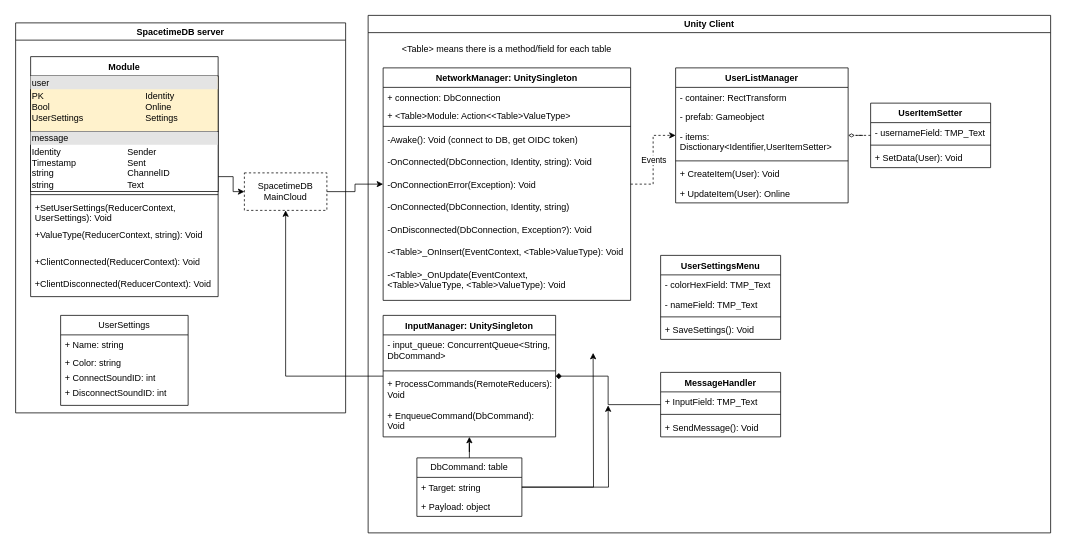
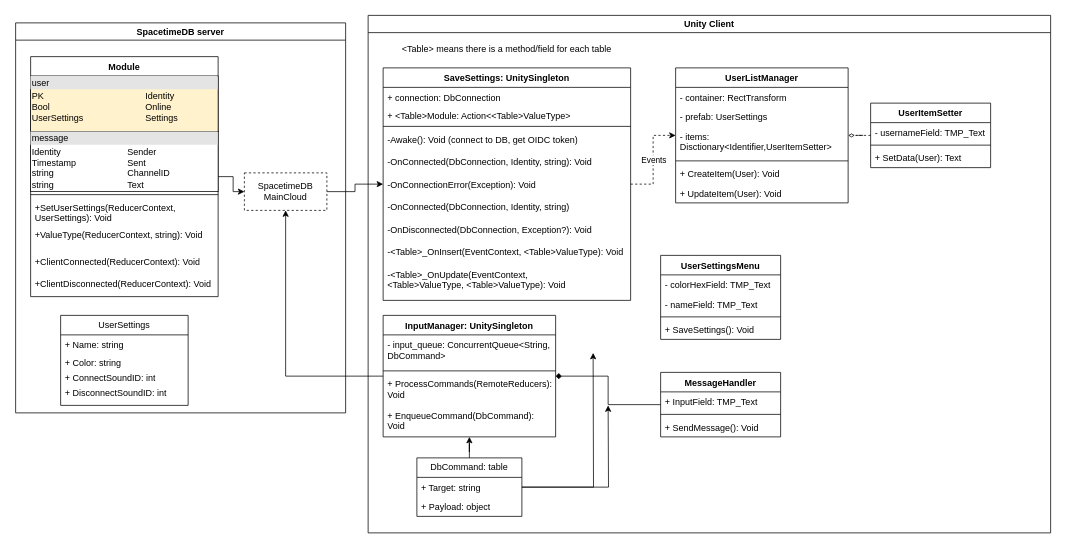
  <mxCell id="0" />
  <mxCell id="1" parent="0" />
  <mxCell id="2" value="Unity Client" style="swimlane;whiteSpace=wrap;html=1;" vertex="1" parent="1"><mxGeometry x="490" y="20" width="910" height="690" as="geometry" /></mxCell>
  <mxCell id="3" style="edgeStyle=orthogonalEdgeStyle;rounded=0;orthogonalLoop=1;jettySize=auto;html=1;dashed=1;" edge="1" parent="2" source="5" target="22"><mxGeometry relative="1" as="geometry" /></mxCell>
  <mxCell id="4" value="Events" style="edgeLabel;html=1;align=center;verticalAlign=middle;resizable=0;points=[];" vertex="1" connectable="0" parent="3"><mxGeometry x="0.014" relative="1" as="geometry"><mxPoint as="offset" /></mxGeometry></mxCell>
- <mxCell id="5" value="NetworkManager: UnitySingleton" style="swimlane;fontStyle=1;align=center;verticalAlign=top;childLayout=stackLayout;horizontal=1;startSize=26;horizontalStack=0;resizeParent=1;resizeParentMax=0;resizeLast=0;collapsible=1;marginBottom=0;whiteSpace=wrap;html=1;" vertex="1" parent="2"><mxGeometry x="20" y="70" width="330" height="310" as="geometry" /></mxCell>
+ <mxCell id="5" value="SaveSettings: UnitySingleton" style="swimlane;fontStyle=1;align=center;verticalAlign=top;childLayout=stackLayout;horizontal=1;startSize=26;horizontalStack=0;resizeParent=1;resizeParentMax=0;resizeLast=0;collapsible=1;marginBottom=0;whiteSpace=wrap;html=1;" vertex="1" parent="2"><mxGeometry x="20" y="70" width="330" height="310" as="geometry" /></mxCell>
  <mxCell id="6" value="+ connection: DbConnection&lt;div&gt;&lt;br&gt;&lt;/div&gt;" style="text;strokeColor=none;fillColor=none;align=left;verticalAlign=top;spacingLeft=4;spacingRight=4;overflow=hidden;rotatable=0;points=[[0,0.5],[1,0.5]];portConstraint=eastwest;whiteSpace=wrap;html=1;" vertex="1" parent="5"><mxGeometry y="26" width="330" height="24" as="geometry" /></mxCell>
  <mxCell id="7" value="+ &amp;lt;Table&amp;gt;Module: Action&amp;lt;&amp;lt;Table&amp;gt;ValueType&amp;gt;&lt;div&gt;&lt;br&gt;&lt;/div&gt;" style="text;strokeColor=none;fillColor=none;align=left;verticalAlign=top;spacingLeft=4;spacingRight=4;overflow=hidden;rotatable=0;points=[[0,0.5],[1,0.5]];portConstraint=eastwest;whiteSpace=wrap;html=1;" vertex="1" parent="5"><mxGeometry y="50" width="330" height="24" as="geometry" /></mxCell>
  <mxCell id="8" value="" style="line;strokeWidth=1;fillColor=none;align=left;verticalAlign=middle;spacingTop=-1;spacingLeft=3;spacingRight=3;rotatable=0;labelPosition=right;points=[];portConstraint=eastwest;strokeColor=inherit;" vertex="1" parent="5"><mxGeometry y="74" width="330" height="8" as="geometry" /></mxCell>
  <mxCell id="9" value="-Awake(): Void (connect to DB, get OIDC token)" style="text;strokeColor=none;fillColor=none;align=left;verticalAlign=top;spacingLeft=4;spacingRight=4;overflow=hidden;rotatable=0;points=[[0,0.5],[1,0.5]];portConstraint=eastwest;whiteSpace=wrap;html=1;" vertex="1" parent="5"><mxGeometry y="82" width="330" height="30" as="geometry" /></mxCell>
  <mxCell id="10" value="-OnConnected(DbConnection, Identity, string): Void" style="text;strokeColor=none;fillColor=none;align=left;verticalAlign=top;spacingLeft=4;spacingRight=4;overflow=hidden;rotatable=0;points=[[0,0.5],[1,0.5]];portConstraint=eastwest;whiteSpace=wrap;html=1;" vertex="1" parent="5"><mxGeometry y="112" width="330" height="30" as="geometry" /></mxCell>
  <mxCell id="11" value="-OnConnectionError(Exception): Void" style="text;strokeColor=none;fillColor=none;align=left;verticalAlign=top;spacingLeft=4;spacingRight=4;overflow=hidden;rotatable=0;points=[[0,0.5],[1,0.5]];portConstraint=eastwest;whiteSpace=wrap;html=1;" vertex="1" parent="5"><mxGeometry y="142" width="330" height="30" as="geometry" /></mxCell>
  <mxCell id="12" value="-OnConnected(DbConnection, Identity, string)" style="text;strokeColor=none;fillColor=none;align=left;verticalAlign=top;spacingLeft=4;spacingRight=4;overflow=hidden;rotatable=0;points=[[0,0.5],[1,0.5]];portConstraint=eastwest;whiteSpace=wrap;html=1;" vertex="1" parent="5"><mxGeometry y="172" width="330" height="30" as="geometry" /></mxCell>
  <mxCell id="13" value="-&lt;span style=&quot;background-color: transparent; color: light-dark(rgb(0, 0, 0), rgb(255, 255, 255));&quot;&gt;OnDisconnected(DbConnection, Exception?): Void&lt;/span&gt;" style="text;strokeColor=none;fillColor=none;align=left;verticalAlign=top;spacingLeft=4;spacingRight=4;overflow=hidden;rotatable=0;points=[[0,0.5],[1,0.5]];portConstraint=eastwest;whiteSpace=wrap;html=1;" vertex="1" parent="5"><mxGeometry y="202" width="330" height="30" as="geometry" /></mxCell>
  <mxCell id="14" value="-&lt;span style=&quot;background-color: transparent; color: light-dark(rgb(0, 0, 0), rgb(255, 255, 255));&quot;&gt;&amp;lt;Table&amp;gt;_OnInsert(EventContext, &amp;lt;Table&amp;gt;ValueType): Void&lt;/span&gt;" style="text;strokeColor=none;fillColor=none;align=left;verticalAlign=top;spacingLeft=4;spacingRight=4;overflow=hidden;rotatable=0;points=[[0,0.5],[1,0.5]];portConstraint=eastwest;whiteSpace=wrap;html=1;" vertex="1" parent="5"><mxGeometry y="232" width="330" height="30" as="geometry" /></mxCell>
  <mxCell id="15" value="-&lt;span style=&quot;background-color: transparent; color: light-dark(rgb(0, 0, 0), rgb(255, 255, 255));&quot;&gt;&amp;lt;Table&amp;gt;_OnUpdate(EventContext, &amp;lt;Table&amp;gt;ValueType,&amp;nbsp;&lt;/span&gt;&amp;lt;Table&amp;gt;ValueType&lt;span style=&quot;background-color: transparent; color: light-dark(rgb(0, 0, 0), rgb(255, 255, 255));&quot;&gt;): Void&lt;/span&gt;" style="text;strokeColor=none;fillColor=none;align=left;verticalAlign=top;spacingLeft=4;spacingRight=4;overflow=hidden;rotatable=0;points=[[0,0.5],[1,0.5]];portConstraint=eastwest;whiteSpace=wrap;html=1;" vertex="1" parent="5"><mxGeometry y="262" width="330" height="48" as="geometry" /></mxCell>
  <mxCell id="16" value="&amp;lt;Table&amp;gt; means there is a method/field for each table" style="text;html=1;align=center;verticalAlign=middle;whiteSpace=wrap;rounded=0;" vertex="1" parent="2"><mxGeometry x="30" y="30" width="310" height="30" as="geometry" /></mxCell>
  <mxCell id="17" value="InputManager: UnitySingleton" style="swimlane;fontStyle=1;align=center;verticalAlign=top;childLayout=stackLayout;horizontal=1;startSize=26;horizontalStack=0;resizeParent=1;resizeParentMax=0;resizeLast=0;collapsible=1;marginBottom=0;whiteSpace=wrap;html=1;" vertex="1" parent="2"><mxGeometry x="20" y="400" width="230" height="162" as="geometry"><mxRectangle x="440" y="250" width="200" height="30" as="alternateBounds" /></mxGeometry></mxCell>
  <mxCell id="18" value="- input_queue: ConcurrentQueue&amp;lt;String, DbCommand&amp;gt;" style="text;strokeColor=none;fillColor=none;align=left;verticalAlign=top;spacingLeft=4;spacingRight=4;overflow=hidden;rotatable=0;points=[[0,0.5],[1,0.5]];portConstraint=eastwest;whiteSpace=wrap;html=1;" vertex="1" parent="17"><mxGeometry y="26" width="230" height="44" as="geometry" /></mxCell>
  <mxCell id="19" value="" style="line;strokeWidth=1;fillColor=none;align=left;verticalAlign=middle;spacingTop=-1;spacingLeft=3;spacingRight=3;rotatable=0;labelPosition=right;points=[];portConstraint=eastwest;strokeColor=inherit;" vertex="1" parent="17"><mxGeometry y="70" width="230" height="8" as="geometry" /></mxCell>
  <mxCell id="20" value="+ ProcessCommands(RemoteReducers): Void" style="text;strokeColor=none;fillColor=none;align=left;verticalAlign=top;spacingLeft=4;spacingRight=4;overflow=hidden;rotatable=0;points=[[0,0.5],[1,0.5]];portConstraint=eastwest;whiteSpace=wrap;html=1;" vertex="1" parent="17"><mxGeometry y="78" width="230" height="42" as="geometry" /></mxCell>
  <mxCell id="21" value="+ EnqueueCommand(DbCommand): Void" style="text;strokeColor=none;fillColor=none;align=left;verticalAlign=top;spacingLeft=4;spacingRight=4;overflow=hidden;rotatable=0;points=[[0,0.5],[1,0.5]];portConstraint=eastwest;whiteSpace=wrap;html=1;" vertex="1" parent="17"><mxGeometry y="120" width="230" height="42" as="geometry" /></mxCell>
  <mxCell id="22" value="UserListManager" style="swimlane;fontStyle=1;align=center;verticalAlign=top;childLayout=stackLayout;horizontal=1;startSize=26;horizontalStack=0;resizeParent=1;resizeParentMax=0;resizeLast=0;collapsible=1;marginBottom=0;whiteSpace=wrap;html=1;" vertex="1" parent="2"><mxGeometry x="410" y="70" width="230" height="180" as="geometry" /></mxCell>
  <mxCell id="23" value="- container: RectTransform" style="text;strokeColor=none;fillColor=none;align=left;verticalAlign=top;spacingLeft=4;spacingRight=4;overflow=hidden;rotatable=0;points=[[0,0.5],[1,0.5]];portConstraint=eastwest;whiteSpace=wrap;html=1;" vertex="1" parent="22"><mxGeometry y="26" width="230" height="26" as="geometry" /></mxCell>
- <mxCell id="24" value="- prefab: Gameobject" style="text;strokeColor=none;fillColor=none;align=left;verticalAlign=top;spacingLeft=4;spacingRight=4;overflow=hidden;rotatable=0;points=[[0,0.5],[1,0.5]];portConstraint=eastwest;whiteSpace=wrap;html=1;" vertex="1" parent="22"><mxGeometry y="52" width="230" height="26" as="geometry" /></mxCell>
+ <mxCell id="24" value="- prefab: UserSettings" style="text;strokeColor=none;fillColor=none;align=left;verticalAlign=top;spacingLeft=4;spacingRight=4;overflow=hidden;rotatable=0;points=[[0,0.5],[1,0.5]];portConstraint=eastwest;whiteSpace=wrap;html=1;" vertex="1" parent="22"><mxGeometry y="52" width="230" height="26" as="geometry" /></mxCell>
  <mxCell id="25" value="- items: Disctionary&amp;lt;Identifier,UserItemSetter&amp;gt;" style="text;strokeColor=none;fillColor=none;align=left;verticalAlign=top;spacingLeft=4;spacingRight=4;overflow=hidden;rotatable=0;points=[[0,0.5],[1,0.5]];portConstraint=eastwest;whiteSpace=wrap;html=1;" vertex="1" parent="22"><mxGeometry y="78" width="230" height="42" as="geometry" /></mxCell>
  <mxCell id="26" value="" style="line;strokeWidth=1;fillColor=none;align=left;verticalAlign=middle;spacingTop=-1;spacingLeft=3;spacingRight=3;rotatable=0;labelPosition=right;points=[];portConstraint=eastwest;strokeColor=inherit;" vertex="1" parent="22"><mxGeometry y="120" width="230" height="8" as="geometry" /></mxCell>
  <mxCell id="27" value="+ CreateItem(User): Void" style="text;strokeColor=none;fillColor=none;align=left;verticalAlign=top;spacingLeft=4;spacingRight=4;overflow=hidden;rotatable=0;points=[[0,0.5],[1,0.5]];portConstraint=eastwest;whiteSpace=wrap;html=1;" vertex="1" parent="22"><mxGeometry y="128" width="230" height="26" as="geometry" /></mxCell>
- <mxCell id="28" value="+ UpdateItem(User): Online" style="text;strokeColor=none;fillColor=none;align=left;verticalAlign=top;spacingLeft=4;spacingRight=4;overflow=hidden;rotatable=0;points=[[0,0.5],[1,0.5]];portConstraint=eastwest;whiteSpace=wrap;html=1;" vertex="1" parent="22"><mxGeometry y="154" width="230" height="26" as="geometry" /></mxCell>
+ <mxCell id="28" value="+ UpdateItem(User): Void" style="text;strokeColor=none;fillColor=none;align=left;verticalAlign=top;spacingLeft=4;spacingRight=4;overflow=hidden;rotatable=0;points=[[0,0.5],[1,0.5]];portConstraint=eastwest;whiteSpace=wrap;html=1;" vertex="1" parent="22"><mxGeometry y="154" width="230" height="26" as="geometry" /></mxCell>
  <mxCell id="29" value="UserSettingsMenu" style="swimlane;fontStyle=1;align=center;verticalAlign=top;childLayout=stackLayout;horizontal=1;startSize=26;horizontalStack=0;resizeParent=1;resizeParentMax=0;resizeLast=0;collapsible=1;marginBottom=0;whiteSpace=wrap;html=1;" vertex="1" parent="2"><mxGeometry x="390" y="320" width="160" height="112" as="geometry" /></mxCell>
  <mxCell id="30" value="- colorHexField: TMP_Text" style="text;strokeColor=none;fillColor=none;align=left;verticalAlign=top;spacingLeft=4;spacingRight=4;overflow=hidden;rotatable=0;points=[[0,0.5],[1,0.5]];portConstraint=eastwest;whiteSpace=wrap;html=1;" vertex="1" parent="29"><mxGeometry y="26" width="160" height="26" as="geometry" /></mxCell>
  <mxCell id="31" value="- nameField: TMP_Text" style="text;strokeColor=none;fillColor=none;align=left;verticalAlign=top;spacingLeft=4;spacingRight=4;overflow=hidden;rotatable=0;points=[[0,0.5],[1,0.5]];portConstraint=eastwest;whiteSpace=wrap;html=1;" vertex="1" parent="29"><mxGeometry y="52" width="160" height="26" as="geometry" /></mxCell>
  <mxCell id="32" value="" style="line;strokeWidth=1;fillColor=none;align=left;verticalAlign=middle;spacingTop=-1;spacingLeft=3;spacingRight=3;rotatable=0;labelPosition=right;points=[];portConstraint=eastwest;strokeColor=inherit;" vertex="1" parent="29"><mxGeometry y="78" width="160" height="8" as="geometry" /></mxCell>
  <mxCell id="33" value="+ SaveSettings(): Void" style="text;strokeColor=none;fillColor=none;align=left;verticalAlign=top;spacingLeft=4;spacingRight=4;overflow=hidden;rotatable=0;points=[[0,0.5],[1,0.5]];portConstraint=eastwest;whiteSpace=wrap;html=1;" vertex="1" parent="29"><mxGeometry y="86" width="160" height="26" as="geometry" /></mxCell>
  <mxCell id="34" style="edgeStyle=orthogonalEdgeStyle;rounded=0;orthogonalLoop=1;jettySize=auto;html=1;endArrow=diamond;" edge="1" parent="2" source="35" target="17"><mxGeometry relative="1" as="geometry" /></mxCell>
  <mxCell id="35" value="MessageHandler" style="swimlane;fontStyle=1;align=center;verticalAlign=top;childLayout=stackLayout;horizontal=1;startSize=26;horizontalStack=0;resizeParent=1;resizeParentMax=0;resizeLast=0;collapsible=1;marginBottom=0;whiteSpace=wrap;html=1;" vertex="1" parent="2"><mxGeometry x="390" y="476" width="160" height="86" as="geometry" /></mxCell>
  <mxCell id="36" value="+ InputField: TMP_Text" style="text;strokeColor=none;fillColor=none;align=left;verticalAlign=top;spacingLeft=4;spacingRight=4;overflow=hidden;rotatable=0;points=[[0,0.5],[1,0.5]];portConstraint=eastwest;whiteSpace=wrap;html=1;" vertex="1" parent="35"><mxGeometry y="26" width="160" height="26" as="geometry" /></mxCell>
  <mxCell id="37" value="" style="line;strokeWidth=1;fillColor=none;align=left;verticalAlign=middle;spacingTop=-1;spacingLeft=3;spacingRight=3;rotatable=0;labelPosition=right;points=[];portConstraint=eastwest;strokeColor=inherit;" vertex="1" parent="35"><mxGeometry y="52" width="160" height="8" as="geometry" /></mxCell>
  <mxCell id="38" value="+ SendMessage(): Void" style="text;strokeColor=none;fillColor=none;align=left;verticalAlign=top;spacingLeft=4;spacingRight=4;overflow=hidden;rotatable=0;points=[[0,0.5],[1,0.5]];portConstraint=eastwest;whiteSpace=wrap;html=1;" vertex="1" parent="35"><mxGeometry y="60" width="160" height="26" as="geometry" /></mxCell>
  <mxCell id="39" value="UserItemSetter" style="swimlane;fontStyle=1;align=center;verticalAlign=top;childLayout=stackLayout;horizontal=1;startSize=26;horizontalStack=0;resizeParent=1;resizeParentMax=0;resizeLast=0;collapsible=1;marginBottom=0;whiteSpace=wrap;html=1;" vertex="1" parent="2"><mxGeometry x="670" y="117" width="160" height="86" as="geometry" /></mxCell>
  <mxCell id="40" value="- usernameField: TMP_Text" style="text;strokeColor=none;fillColor=none;align=left;verticalAlign=top;spacingLeft=4;spacingRight=4;overflow=hidden;rotatable=0;points=[[0,0.5],[1,0.5]];portConstraint=eastwest;whiteSpace=wrap;html=1;" vertex="1" parent="39"><mxGeometry y="26" width="160" height="26" as="geometry" /></mxCell>
  <mxCell id="41" value="" style="line;strokeWidth=1;fillColor=none;align=left;verticalAlign=middle;spacingTop=-1;spacingLeft=3;spacingRight=3;rotatable=0;labelPosition=right;points=[];portConstraint=eastwest;strokeColor=inherit;" vertex="1" parent="39"><mxGeometry y="52" width="160" height="8" as="geometry" /></mxCell>
- <mxCell id="42" value="+ SetData(User): Void" style="text;strokeColor=none;fillColor=none;align=left;verticalAlign=top;spacingLeft=4;spacingRight=4;overflow=hidden;rotatable=0;points=[[0,0.5],[1,0.5]];portConstraint=eastwest;whiteSpace=wrap;html=1;" vertex="1" parent="39"><mxGeometry y="60" width="160" height="26" as="geometry" /></mxCell>
+ <mxCell id="42" value="+ SetData(User): Text" style="text;strokeColor=none;fillColor=none;align=left;verticalAlign=top;spacingLeft=4;spacingRight=4;overflow=hidden;rotatable=0;points=[[0,0.5],[1,0.5]];portConstraint=eastwest;whiteSpace=wrap;html=1;" vertex="1" parent="39"><mxGeometry y="60" width="160" height="26" as="geometry" /></mxCell>
  <mxCell id="43" style="edgeStyle=orthogonalEdgeStyle;rounded=0;orthogonalLoop=1;jettySize=auto;html=1;dashed=1;endArrow=diamondThin;endFill=0;" edge="1" parent="2" source="39" target="22"><mxGeometry relative="1" as="geometry" /></mxCell>
  <mxCell id="44" style="edgeStyle=orthogonalEdgeStyle;rounded=0;orthogonalLoop=1;jettySize=auto;html=1;" edge="1" parent="2" source="46" target="17"><mxGeometry relative="1" as="geometry" /></mxCell>
  <mxCell id="45" style="edgeStyle=orthogonalEdgeStyle;rounded=0;orthogonalLoop=1;jettySize=auto;html=1;" edge="1" parent="2" source="46"><mxGeometry relative="1" as="geometry"><mxPoint x="320" y="520" as="targetPoint" /></mxGeometry></mxCell>
  <mxCell id="46" value="DbCommand: table" style="swimlane;fontStyle=0;childLayout=stackLayout;horizontal=1;startSize=26;fillColor=none;horizontalStack=0;resizeParent=1;resizeParentMax=0;resizeLast=0;collapsible=1;marginBottom=0;whiteSpace=wrap;html=1;" vertex="1" parent="2"><mxGeometry x="65" y="590" width="140" height="78" as="geometry" /></mxCell>
  <mxCell id="47" style="edgeStyle=orthogonalEdgeStyle;rounded=0;orthogonalLoop=1;jettySize=auto;html=1;" edge="1" parent="46" source="48"><mxGeometry relative="1" as="geometry"><mxPoint x="235" y="-140" as="targetPoint" /></mxGeometry></mxCell>
  <mxCell id="48" value="+ Target: string" style="text;strokeColor=none;fillColor=none;align=left;verticalAlign=top;spacingLeft=4;spacingRight=4;overflow=hidden;rotatable=0;points=[[0,0.5],[1,0.5]];portConstraint=eastwest;whiteSpace=wrap;html=1;" vertex="1" parent="46"><mxGeometry y="26" width="140" height="26" as="geometry" /></mxCell>
  <mxCell id="49" value="+ Payload: object" style="text;strokeColor=none;fillColor=none;align=left;verticalAlign=top;spacingLeft=4;spacingRight=4;overflow=hidden;rotatable=0;points=[[0,0.5],[1,0.5]];portConstraint=eastwest;whiteSpace=wrap;html=1;" vertex="1" parent="46"><mxGeometry y="52" width="140" height="26" as="geometry" /></mxCell>
  <mxCell id="50" value="SpacetimeDB server" style="swimlane;whiteSpace=wrap;html=1;" vertex="1" parent="1"><mxGeometry x="20" y="30" width="440" height="520" as="geometry" /></mxCell>
  <mxCell id="51" value="SpacetimeDB&lt;div&gt;MainCloud&lt;/div&gt;" style="html=1;whiteSpace=wrap;dashed=1;" vertex="1" parent="50"><mxGeometry x="305" y="200" width="110" height="50" as="geometry" /></mxCell>
  <mxCell id="52" style="edgeStyle=orthogonalEdgeStyle;rounded=0;orthogonalLoop=1;jettySize=auto;html=1;entryX=0;entryY=0.5;entryDx=0;entryDy=0;" edge="1" parent="50" source="53" target="51"><mxGeometry relative="1" as="geometry" /></mxCell>
  <mxCell id="53" value="Module" style="swimlane;fontStyle=1;align=center;verticalAlign=top;childLayout=stackLayout;horizontal=1;startSize=26;horizontalStack=0;resizeParent=1;resizeParentMax=0;resizeLast=0;collapsible=1;marginBottom=0;whiteSpace=wrap;html=1;" vertex="1" parent="50"><mxGeometry x="20" y="45" width="250" height="320" as="geometry" /></mxCell>
  <mxCell id="54" value="&lt;div style=&quot;box-sizing:border-box;width:100%;background:#e4e4e4;padding:2px;&quot;&gt;&lt;font style=&quot;color: rgb(0, 0, 0);&quot;&gt;user&lt;/font&gt;&lt;/div&gt;&lt;table style=&quot;width:100%;font-size:1em;&quot; cellpadding=&quot;2&quot; cellspacing=&quot;0&quot;&gt;&lt;tbody&gt;&lt;tr&gt;&lt;td&gt;PK&lt;br&gt;Bool&lt;br&gt;UserSettings&lt;/td&gt;&lt;td&gt;Identity&lt;br&gt;Online&lt;br&gt;Settings&lt;/td&gt;&lt;/tr&gt;&lt;tr&gt;&lt;td&gt;&lt;br&gt;&lt;/td&gt;&lt;td&gt;&lt;br&gt;&lt;/td&gt;&lt;/tr&gt;&lt;tr&gt;&lt;td&gt;&lt;/td&gt;&lt;td&gt;&lt;br&gt;&lt;/td&gt;&lt;/tr&gt;&lt;/tbody&gt;&lt;/table&gt;" style="verticalAlign=top;align=left;overflow=fill;html=1;whiteSpace=wrap;rounded=0;glass=0;shadow=0;fillColor=#fff2cc;" vertex="1" parent="53"><mxGeometry y="26" width="250" height="74" as="geometry" /></mxCell>
  <mxCell id="55" value="&lt;div style=&quot;box-sizing:border-box;width:100%;background:#e4e4e4;padding:2px;&quot;&gt;&lt;font style=&quot;color: rgb(0, 0, 0);&quot;&gt;message&lt;/font&gt;&lt;/div&gt;&lt;table style=&quot;width:100%;font-size:1em;&quot; cellpadding=&quot;2&quot; cellspacing=&quot;0&quot;&gt;&lt;tbody&gt;&lt;tr&gt;&lt;td&gt;Identity&lt;br&gt;Timestamp&lt;br&gt;string&lt;br&gt;string&lt;/td&gt;&lt;td&gt;Sender&lt;br&gt;Sent&lt;br&gt;ChannelID&lt;br&gt;Text&lt;/td&gt;&lt;/tr&gt;&lt;tr&gt;&lt;td&gt;&lt;/td&gt;&lt;td&gt;&lt;br&gt;&lt;/td&gt;&lt;/tr&gt;&lt;/tbody&gt;&lt;/table&gt;" style="verticalAlign=top;align=left;overflow=fill;html=1;whiteSpace=wrap;rounded=0;glass=0;shadow=0;" vertex="1" parent="53"><mxGeometry y="100" width="250" height="80" as="geometry" /></mxCell>
  <mxCell id="56" value="" style="line;strokeWidth=1;fillColor=none;align=left;verticalAlign=middle;spacingTop=-1;spacingLeft=3;spacingRight=3;rotatable=0;labelPosition=right;points=[];portConstraint=eastwest;strokeColor=inherit;" vertex="1" parent="53"><mxGeometry y="180" width="250" height="8" as="geometry" /></mxCell>
  <mxCell id="57" value="+SetUserSettings(ReducerContext, UserSettings): Void" style="text;strokeColor=none;fillColor=none;align=left;verticalAlign=top;spacingLeft=4;spacingRight=4;overflow=hidden;rotatable=0;points=[[0,0.5],[1,0.5]];portConstraint=eastwest;whiteSpace=wrap;html=1;" vertex="1" parent="53"><mxGeometry y="188" width="250" height="36" as="geometry" /></mxCell>
  <mxCell id="58" value="+ValueType(ReducerContext, string): Void" style="text;strokeColor=none;fillColor=none;align=left;verticalAlign=top;spacingLeft=4;spacingRight=4;overflow=hidden;rotatable=0;points=[[0,0.5],[1,0.5]];portConstraint=eastwest;whiteSpace=wrap;html=1;" vertex="1" parent="53"><mxGeometry y="224" width="250" height="36" as="geometry" /></mxCell>
  <mxCell id="59" value="+ClientConnected(ReducerContext): Void" style="text;strokeColor=none;fillColor=none;align=left;verticalAlign=top;spacingLeft=4;spacingRight=4;overflow=hidden;rotatable=0;points=[[0,0.5],[1,0.5]];portConstraint=eastwest;whiteSpace=wrap;html=1;" vertex="1" parent="53"><mxGeometry y="260" width="250" height="30" as="geometry" /></mxCell>
  <mxCell id="60" value="+ClientDisconnected(ReducerContext): Void" style="text;strokeColor=none;fillColor=none;align=left;verticalAlign=top;spacingLeft=4;spacingRight=4;overflow=hidden;rotatable=0;points=[[0,0.5],[1,0.5]];portConstraint=eastwest;whiteSpace=wrap;html=1;" vertex="1" parent="53"><mxGeometry y="290" width="250" height="30" as="geometry" /></mxCell>
  <mxCell id="61" value="UserSettings" style="swimlane;fontStyle=0;childLayout=stackLayout;horizontal=1;startSize=26;fillColor=none;horizontalStack=0;resizeParent=1;resizeParentMax=0;resizeLast=0;collapsible=1;marginBottom=0;whiteSpace=wrap;html=1;" vertex="1" parent="50"><mxGeometry x="60" y="390" width="170" height="120" as="geometry" /></mxCell>
  <mxCell id="62" value="+ Name: string" style="text;strokeColor=none;fillColor=none;align=left;verticalAlign=top;spacingLeft=4;spacingRight=4;overflow=hidden;rotatable=0;points=[[0,0.5],[1,0.5]];portConstraint=eastwest;whiteSpace=wrap;html=1;" vertex="1" parent="61"><mxGeometry y="26" width="170" height="24" as="geometry" /></mxCell>
  <mxCell id="63" value="+ Color: string" style="text;strokeColor=none;fillColor=none;align=left;verticalAlign=top;spacingLeft=4;spacingRight=4;overflow=hidden;rotatable=0;points=[[0,0.5],[1,0.5]];portConstraint=eastwest;whiteSpace=wrap;html=1;" vertex="1" parent="61"><mxGeometry y="50" width="170" height="20" as="geometry" /></mxCell>
  <mxCell id="64" value="+ ConnectSoundID: int" style="text;strokeColor=none;fillColor=none;align=left;verticalAlign=top;spacingLeft=4;spacingRight=4;overflow=hidden;rotatable=0;points=[[0,0.5],[1,0.5]];portConstraint=eastwest;whiteSpace=wrap;html=1;" vertex="1" parent="61"><mxGeometry y="70" width="170" height="20" as="geometry" /></mxCell>
  <mxCell id="65" value="+ DisconnectSoundID: int" style="text;strokeColor=none;fillColor=none;align=left;verticalAlign=top;spacingLeft=4;spacingRight=4;overflow=hidden;rotatable=0;points=[[0,0.5],[1,0.5]];portConstraint=eastwest;whiteSpace=wrap;html=1;" vertex="1" parent="61"><mxGeometry y="90" width="170" height="30" as="geometry" /></mxCell>
  <mxCell id="66" style="edgeStyle=orthogonalEdgeStyle;rounded=0;orthogonalLoop=1;jettySize=auto;html=1;" edge="1" parent="1" source="51" target="5"><mxGeometry relative="1" as="geometry" /></mxCell>
  <mxCell id="67" style="edgeStyle=orthogonalEdgeStyle;rounded=0;orthogonalLoop=1;jettySize=auto;html=1;entryX=0.5;entryY=1;entryDx=0;entryDy=0;" edge="1" parent="1" source="17" target="51"><mxGeometry relative="1" as="geometry" /></mxCell>
